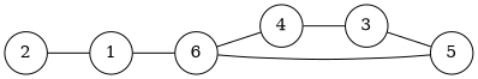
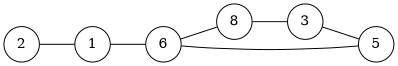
  graph {
    rankdir=LR
    node [fillcolor=white shape=circle]
    1
    6
-   4
+   4 [label=8]
    2
    3
    5
    1 -- 6
    6 -- 4
    4 -- 3
    2 -- 1
    3 -- 5
    5 -- 6
  }
